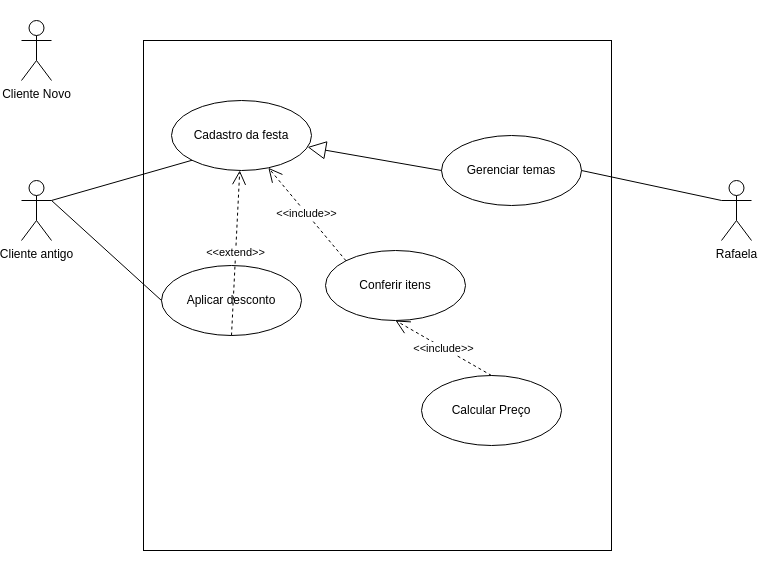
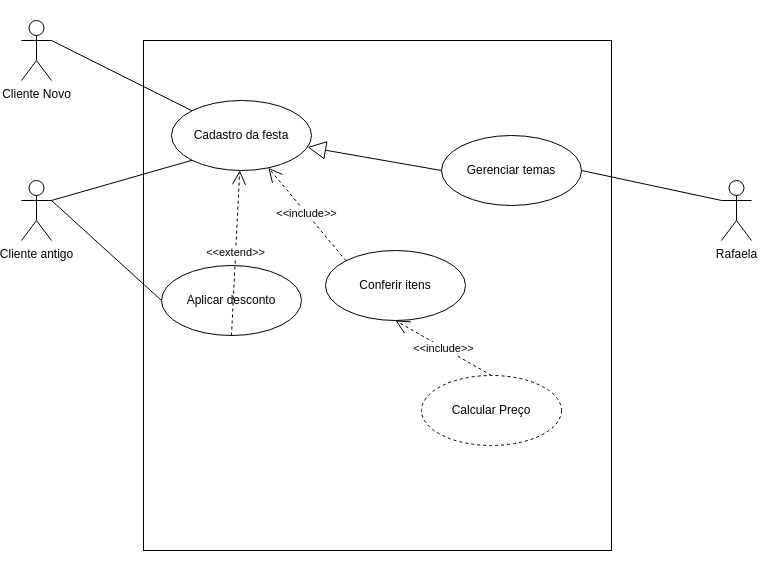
  <mxCell id="0" />
  <mxCell id="1" parent="0" />
  <mxCell id="2" value="Rafaela" style="shape=umlActor;verticalLabelPosition=bottom;verticalAlign=top;html=1;" vertex="1" parent="1"><mxGeometry x="720" y="180" width="30" height="60" as="geometry" /></mxCell>
  <mxCell id="3" value="Cliente Novo" style="shape=umlActor;verticalLabelPosition=bottom;verticalAlign=top;html=1;" vertex="1" parent="1"><mxGeometry x="20" y="20" width="30" height="60" as="geometry" /></mxCell>
  <mxCell id="4" value="Cliente antigo" style="shape=umlActor;verticalLabelPosition=bottom;verticalAlign=top;html=1;" vertex="1" parent="1"><mxGeometry x="20" y="180" width="30" height="60" as="geometry" /></mxCell>
  <mxCell id="5" value="" style="html=1;whiteSpace=wrap;" vertex="1" parent="1"><mxGeometry x="142" y="40" width="468" height="510" as="geometry" /></mxCell>
  <mxCell id="6" value="Cadastro da festa" style="ellipse;whiteSpace=wrap;html=1;" vertex="1" parent="1"><mxGeometry x="170" y="100" width="140" height="70" as="geometry" /></mxCell>
+ <mxCell id="7" value="" style="endArrow=none;html=1;rounded=0;entryX=0;entryY=0;entryDx=0;entryDy=0;exitX=1;exitY=0.333;exitDx=0;exitDy=0;exitPerimeter=0;" edge="1" parent="1" source="3" target="6"><mxGeometry width="50" height="50" relative="1" as="geometry"><mxPoint x="100" y="110" as="sourcePoint" /><mxPoint x="150" y="60" as="targetPoint" /></mxGeometry></mxCell>
  <mxCell id="8" value="" style="endArrow=none;html=1;rounded=0;exitX=1;exitY=0.333;exitDx=0;exitDy=0;exitPerimeter=0;entryX=0;entryY=1;entryDx=0;entryDy=0;" edge="1" parent="1" source="4" target="6"><mxGeometry width="50" height="50" relative="1" as="geometry"><mxPoint x="100" y="210" as="sourcePoint" /><mxPoint x="150" y="160" as="targetPoint" /></mxGeometry></mxCell>
  <mxCell id="9" value="Gerenciar temas" style="ellipse;whiteSpace=wrap;html=1;" vertex="1" parent="1"><mxGeometry x="440" y="135" width="140" height="70" as="geometry" /></mxCell>
  <mxCell id="10" value="Aplicar desconto" style="ellipse;whiteSpace=wrap;html=1;" vertex="1" parent="1"><mxGeometry x="160" y="265" width="140" height="70" as="geometry" /></mxCell>
- <mxCell id="11" value="Calcular Preço" style="ellipse;whiteSpace=wrap;html=1;" vertex="1" parent="1"><mxGeometry x="420" y="375" width="140" height="70" as="geometry" /></mxCell>
+ <mxCell id="11" value="Calcular Preço" style="ellipse;whiteSpace=wrap;html=1;dashed=1;" vertex="1" parent="1"><mxGeometry x="420" y="375" width="140" height="70" as="geometry" /></mxCell>
  <mxCell id="12" value="" style="endArrow=block;endSize=16;endFill=0;html=1;rounded=0;exitX=0;exitY=0.5;exitDx=0;exitDy=0;" edge="1" parent="1" source="9" target="6"><mxGeometry width="160" relative="1" as="geometry"><mxPoint x="423.2" y="180" as="sourcePoint" /><mxPoint x="384" y="75" as="targetPoint" /></mxGeometry></mxCell>
  <mxCell id="13" value="" style="endArrow=none;html=1;rounded=0;entryX=0;entryY=0.333;entryDx=0;entryDy=0;entryPerimeter=0;exitX=1;exitY=0.5;exitDx=0;exitDy=0;" edge="1" parent="1" source="9" target="2"><mxGeometry width="50" height="50" relative="1" as="geometry"><mxPoint x="330" y="355" as="sourcePoint" /><mxPoint x="380" y="305" as="targetPoint" /></mxGeometry></mxCell>
  <mxCell id="14" value="" style="endArrow=none;html=1;rounded=0;exitX=1;exitY=0.333;exitDx=0;exitDy=0;exitPerimeter=0;entryX=0;entryY=0.5;entryDx=0;entryDy=0;" edge="1" parent="1" source="4" target="10"><mxGeometry width="50" height="50" relative="1" as="geometry"><mxPoint x="120" y="255" as="sourcePoint" /><mxPoint x="170" y="205" as="targetPoint" /></mxGeometry></mxCell>
  <mxCell id="15" value="&amp;lt;&amp;lt;extend&amp;gt;&amp;gt;" style="endArrow=open;endSize=12;dashed=1;html=1;rounded=0;exitX=0.5;exitY=1;exitDx=0;exitDy=0;" edge="1" parent="1" source="10" target="6"><mxGeometry width="160" relative="1" as="geometry"><mxPoint x="320" y="410" as="sourcePoint" /><mxPoint x="430" y="485" as="targetPoint" /></mxGeometry></mxCell>
  <mxCell id="16" value="Conferir itens" style="ellipse;whiteSpace=wrap;html=1;" vertex="1" parent="1"><mxGeometry x="324" y="250" width="140" height="70" as="geometry" /></mxCell>
  <mxCell id="17" value="&amp;lt;&amp;lt;include&amp;gt;&amp;gt;" style="endArrow=open;endSize=12;dashed=1;html=1;rounded=0;entryX=0.5;entryY=1;entryDx=0;entryDy=0;exitX=0.5;exitY=0;exitDx=0;exitDy=0;" edge="1" parent="1" source="11" target="16"><mxGeometry width="160" relative="1" as="geometry"><mxPoint x="314" y="475" as="sourcePoint" /><mxPoint x="474" y="475" as="targetPoint" /></mxGeometry></mxCell>
  <mxCell id="18" value="&amp;lt;&amp;lt;include&amp;gt;&amp;gt;" style="endArrow=open;endSize=12;dashed=1;html=1;rounded=0;exitX=0;exitY=0;exitDx=0;exitDy=0;" edge="1" parent="1" source="16" target="6"><mxGeometry width="160" relative="1" as="geometry"><mxPoint x="230" y="235" as="sourcePoint" /><mxPoint x="390" y="235" as="targetPoint" /></mxGeometry></mxCell>
